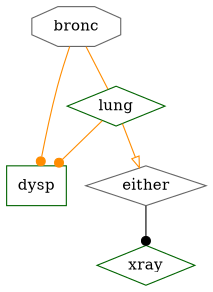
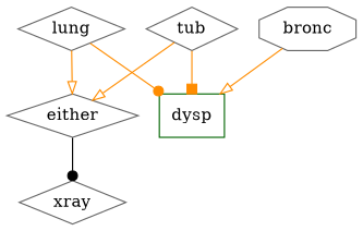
  digraph {
    node [color=gray40 shape=diamond]
    edge [arrowhead=onormal color=darkorange]
    either
-   xray [color=darkgreen]
+   xray
+   tub
    dysp [color=darkgreen shape=box]
-   lung [color=darkgreen]
+   lung
    bronc [shape=octagon]
    either -> xray [arrowhead=dot color=black]
+   tub -> either
+   tub -> dysp [arrowhead=box]
    lung -> either
    lung -> dysp [arrowhead=dot]
-   bronc -> dysp [arrowhead=dot]
-   bronc -> lung [dir=none arrowhead=""]
+   bronc -> dysp
  }
